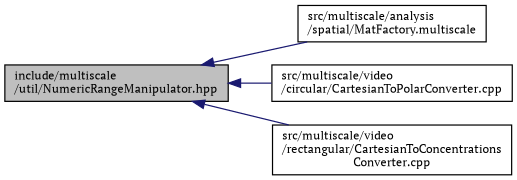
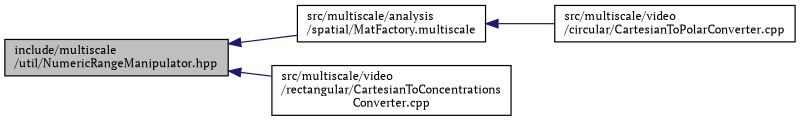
  digraph {
    fontname="PT Serif"
    rankdir=LR
    node [color=black fillcolor=white fontname="PT Serif" fontsize=10 shape=record style=filled]
    edge [color=midnightblue dir=back fontname="PT Serif" fontsize=10 labelfontname=Helvetica labelfontsize=10 style=solid]
    n1 [fillcolor=grey75 fontcolor=black height=0.2 label="include/multiscale\l/util/NumericRangeManipulator.hpp" width=0.4]
    n2 [height=0.2 label="src/multiscale/analysis\l/spatial/MatFactory.multiscale" width=0.4]
    n3 [height=0.2 label="src/multiscale/video\l/circular/CartesianToPolarConverter.cpp" width=0.4]
    n4 [height=0.2 label="src/multiscale/video\l/rectangular/CartesianToConcentrations\lConverter.cpp" width=0.4]
    n1 -> n2
-   n1 -> n3
+   n2 -> n3
    n1 -> n4
  }
